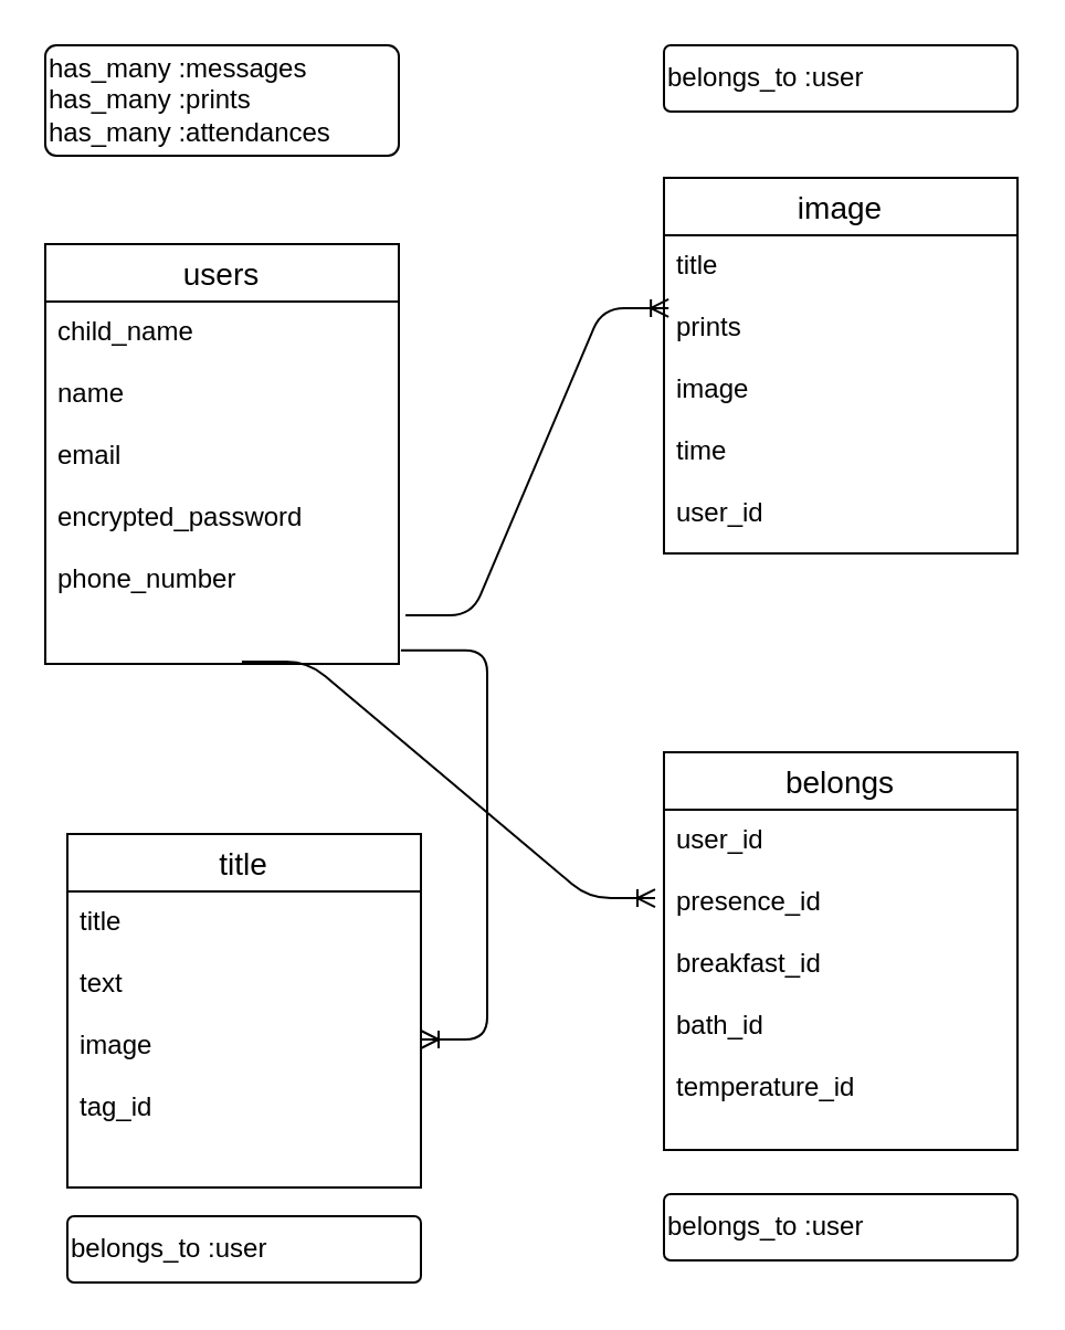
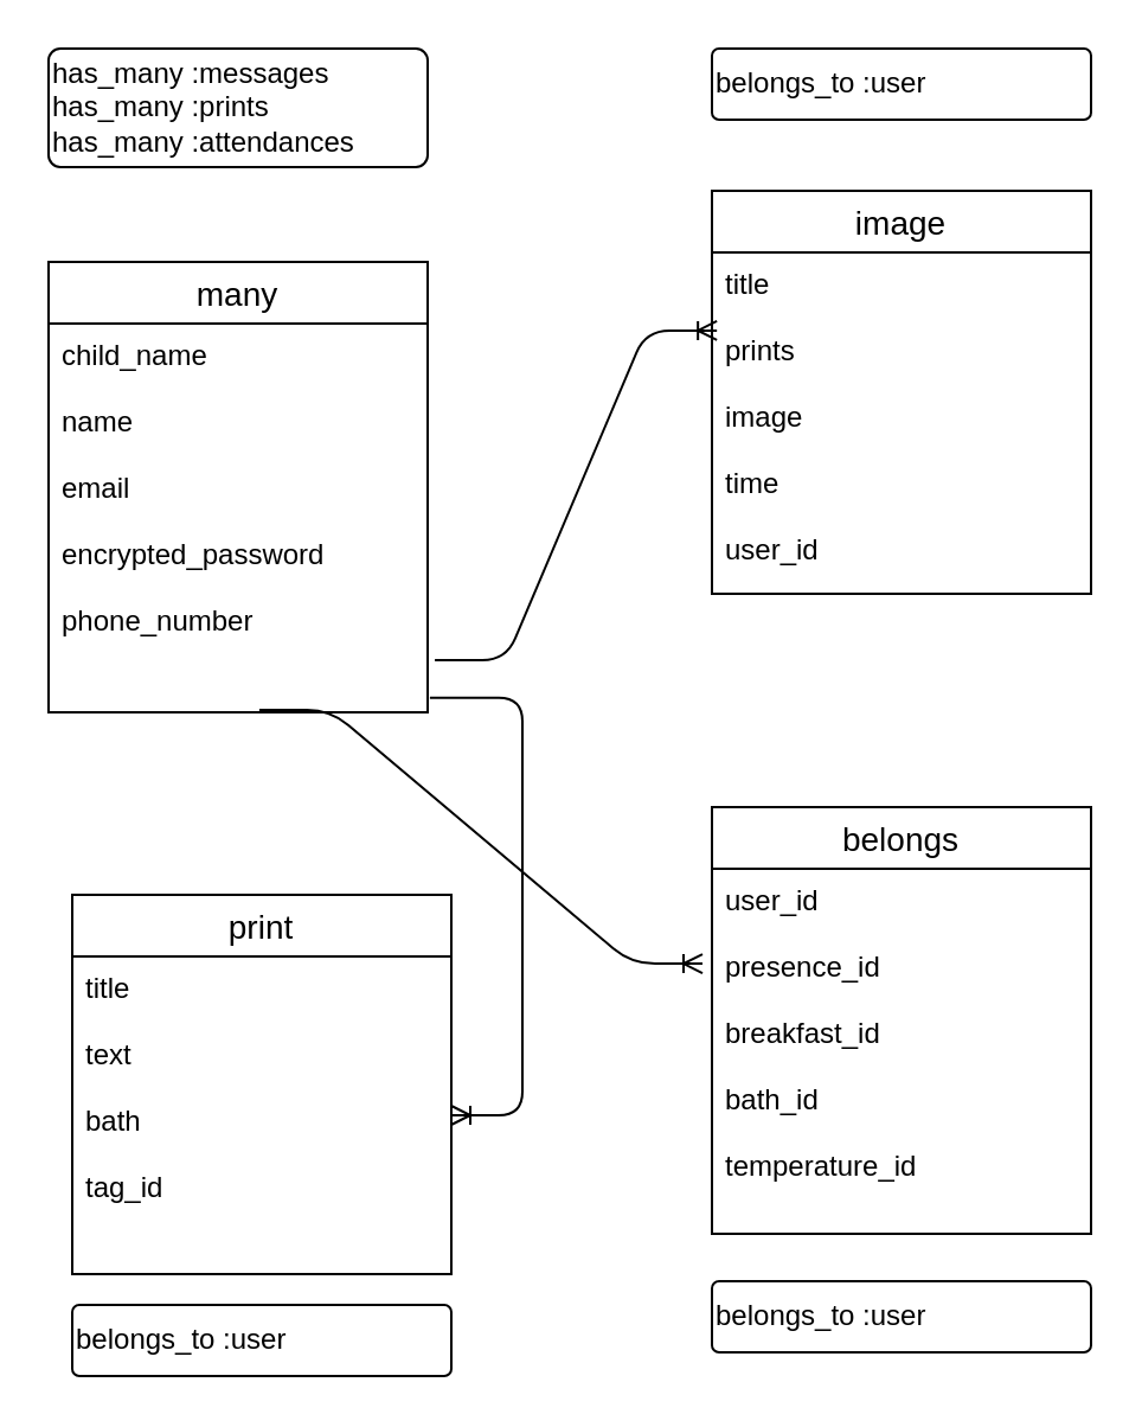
  <mxCell id="0" />
  <mxCell id="1" parent="0" />
- <mxCell id="2" value="users" style="swimlane;fontStyle=0;childLayout=stackLayout;horizontal=1;startSize=26;horizontalStack=0;resizeParent=1;resizeParentMax=0;resizeLast=0;collapsible=1;marginBottom=0;align=center;fontSize=14;" parent="1" vertex="1"><mxGeometry x="20" y="110" width="160" height="190" as="geometry" /></mxCell>
+ <mxCell id="2" value="many" style="swimlane;fontStyle=0;childLayout=stackLayout;horizontal=1;startSize=26;horizontalStack=0;resizeParent=1;resizeParentMax=0;resizeLast=0;collapsible=1;marginBottom=0;align=center;fontSize=14;" parent="1" vertex="1"><mxGeometry x="20" y="110" width="160" height="190" as="geometry" /></mxCell>
  <mxCell id="3" value="child_name&#10;&#10;name&#10;&#10;email&#10;&#10;encrypted_password&#10;&#10;phone_number" style="text;strokeColor=none;fillColor=none;spacingLeft=4;spacingRight=4;overflow=hidden;rotatable=0;points=[[0,0.5],[1,0.5]];portConstraint=eastwest;fontSize=12;" parent="2" vertex="1"><mxGeometry y="26" width="160" height="164" as="geometry" /></mxCell>
  <mxCell id="4" value="image" style="swimlane;fontStyle=0;childLayout=stackLayout;horizontal=1;startSize=26;horizontalStack=0;resizeParent=1;resizeParentMax=0;resizeLast=0;collapsible=1;marginBottom=0;align=center;fontSize=14;" parent="1" vertex="1"><mxGeometry x="300" y="80" width="160" height="170" as="geometry" /></mxCell>
  <mxCell id="5" value="title&#10;&#10;prints&#10;&#10;image&#10;&#10;time&#10;&#10;user_id" style="text;strokeColor=none;fillColor=none;spacingLeft=4;spacingRight=4;overflow=hidden;rotatable=0;points=[[0,0.5],[1,0.5]];portConstraint=eastwest;fontSize=12;" parent="4" vertex="1"><mxGeometry y="26" width="160" height="144" as="geometry" /></mxCell>
  <mxCell id="6" value="belongs" style="swimlane;fontStyle=0;childLayout=stackLayout;horizontal=1;startSize=26;horizontalStack=0;resizeParent=1;resizeParentMax=0;resizeLast=0;collapsible=1;marginBottom=0;align=center;fontSize=14;" parent="1" vertex="1"><mxGeometry x="300" y="340" width="160" height="180" as="geometry" /></mxCell>
  <mxCell id="7" value="user_id&#10;&#10;presence_id&#10;&#10;breakfast_id&#10;&#10;bath_id&#10;&#10;temperature_id" style="text;strokeColor=none;fillColor=none;spacingLeft=4;spacingRight=4;overflow=hidden;rotatable=0;points=[[0,0.5],[1,0.5]];portConstraint=eastwest;fontSize=12;" parent="6" vertex="1"><mxGeometry y="26" width="160" height="154" as="geometry" /></mxCell>
- <mxCell id="8" value="title" style="swimlane;fontStyle=0;childLayout=stackLayout;horizontal=1;startSize=26;horizontalStack=0;resizeParent=1;resizeParentMax=0;resizeLast=0;collapsible=1;marginBottom=0;align=center;fontSize=14;" parent="1" vertex="1"><mxGeometry x="30" y="377" width="160" height="160" as="geometry" /></mxCell>
- <mxCell id="9" value="title&#10;&#10;text&#10;&#10;image&#10;&#10;tag_id" style="text;strokeColor=none;fillColor=none;spacingLeft=4;spacingRight=4;overflow=hidden;rotatable=0;points=[[0,0.5],[1,0.5]];portConstraint=eastwest;fontSize=12;" parent="8" vertex="1"><mxGeometry y="26" width="160" height="134" as="geometry" /></mxCell>
+ <mxCell id="8" value="print" style="swimlane;fontStyle=0;childLayout=stackLayout;horizontal=1;startSize=26;horizontalStack=0;resizeParent=1;resizeParentMax=0;resizeLast=0;collapsible=1;marginBottom=0;align=center;fontSize=14;" parent="1" vertex="1"><mxGeometry x="30" y="377" width="160" height="160" as="geometry" /></mxCell>
+ <mxCell id="9" value="title&#10;&#10;text&#10;&#10;bath&#10;&#10;tag_id" style="text;strokeColor=none;fillColor=none;spacingLeft=4;spacingRight=4;overflow=hidden;rotatable=0;points=[[0,0.5],[1,0.5]];portConstraint=eastwest;fontSize=12;" parent="8" vertex="1"><mxGeometry y="26" width="160" height="134" as="geometry" /></mxCell>
  <mxCell id="10" value="" style="edgeStyle=entityRelationEdgeStyle;fontSize=12;html=1;endArrow=ERoneToMany;exitX=1.019;exitY=0.866;exitDx=0;exitDy=0;exitPerimeter=0;entryX=0.013;entryY=0.229;entryDx=0;entryDy=0;entryPerimeter=0;" parent="1" source="3" target="5" edge="1"><mxGeometry width="100" height="100" relative="1" as="geometry"><mxPoint x="190" y="240" as="sourcePoint" /><mxPoint x="290" y="140" as="targetPoint" /></mxGeometry></mxCell>
  <mxCell id="11" value="" style="edgeStyle=entityRelationEdgeStyle;fontSize=12;html=1;endArrow=ERoneToMany;exitX=1.006;exitY=0.963;exitDx=0;exitDy=0;exitPerimeter=0;" parent="1" source="3" target="9" edge="1"><mxGeometry width="100" height="100" relative="1" as="geometry"><mxPoint x="150" y="350" as="sourcePoint" /><mxPoint x="90" y="370" as="targetPoint" /></mxGeometry></mxCell>
  <mxCell id="12" value="" style="edgeStyle=entityRelationEdgeStyle;fontSize=12;html=1;endArrow=ERoneToMany;entryX=-0.025;entryY=0.26;entryDx=0;entryDy=0;entryPerimeter=0;exitX=0.556;exitY=0.994;exitDx=0;exitDy=0;exitPerimeter=0;" parent="1" source="3" target="7" edge="1"><mxGeometry width="100" height="100" relative="1" as="geometry"><mxPoint x="190" y="330" as="sourcePoint" /><mxPoint x="290" y="230" as="targetPoint" /></mxGeometry></mxCell>
  <mxCell id="13" value="has_many :messages&lt;br&gt;has_many :prints&lt;br&gt;has_many :attendances" style="rounded=1;arcSize=10;whiteSpace=wrap;html=1;align=left;" parent="1" vertex="1"><mxGeometry x="20" y="20" width="160" height="50" as="geometry" /></mxCell>
  <mxCell id="14" value="belongs_to :user" style="rounded=1;arcSize=10;whiteSpace=wrap;html=1;align=left;" parent="1" vertex="1"><mxGeometry x="300" y="20" width="160" height="30" as="geometry" /></mxCell>
  <mxCell id="15" value="belongs_to :user" style="rounded=1;arcSize=10;whiteSpace=wrap;html=1;align=left;" parent="1" vertex="1"><mxGeometry x="300" y="540" width="160" height="30" as="geometry" /></mxCell>
  <mxCell id="16" value="belongs_to :user" style="rounded=1;arcSize=10;whiteSpace=wrap;html=1;align=left;" parent="1" vertex="1"><mxGeometry x="30" y="550" width="160" height="30" as="geometry" /></mxCell>
